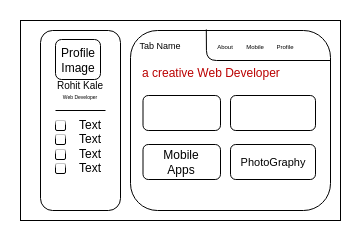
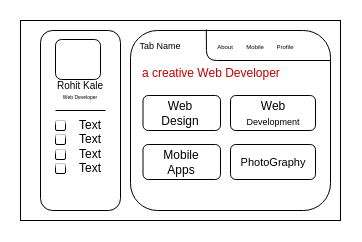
  <mxCell id="0" />
  <mxCell id="1" parent="0" />
  <mxCell id="2" value="" style="rounded=0;whiteSpace=wrap;html=1;" vertex="1" parent="1"><mxGeometry x="20" y="20" width="320" height="200" as="geometry" /></mxCell>
  <mxCell id="3" value="" style="rounded=1;whiteSpace=wrap;html=1;" vertex="1" parent="1"><mxGeometry x="40" y="30" width="80" height="180" as="geometry" /></mxCell>
  <mxCell id="4" value="" style="rounded=1;whiteSpace=wrap;html=1;" vertex="1" parent="1"><mxGeometry x="130" y="30" width="200" height="180" as="geometry" /></mxCell>
  <mxCell id="5" value="" style="rounded=1;whiteSpace=wrap;html=1;" vertex="1" parent="1"><mxGeometry x="55" y="39" width="45" height="40" as="geometry" /></mxCell>
- <mxCell id="6" value="Profile&lt;br&gt;Image" style="text;html=1;align=center;verticalAlign=middle;whiteSpace=wrap;rounded=0;" vertex="1" parent="1"><mxGeometry x="57.5" y="50" width="40" height="20" as="geometry" /></mxCell>
  <mxCell id="7" value="&lt;font style=&quot;font-size: 10px;&quot;&gt;Rohit Kale&lt;/font&gt;" style="text;html=1;align=center;verticalAlign=middle;whiteSpace=wrap;rounded=0;" vertex="1" parent="1"><mxGeometry x="50" y="80" width="60" height="10" as="geometry" /></mxCell>
  <mxCell id="8" value="&lt;font style=&quot;font-size: 5px;&quot;&gt;Web Developer&lt;/font&gt;" style="text;html=1;align=center;verticalAlign=middle;whiteSpace=wrap;rounded=0;" vertex="1" parent="1"><mxGeometry x="55" y="90" width="50" height="10" as="geometry" /></mxCell>
  <mxCell id="9" value="" style="endArrow=none;html=1;" edge="1" parent="1"><mxGeometry width="50" height="50" relative="1" as="geometry"><mxPoint x="55" y="110" as="sourcePoint" /><mxPoint x="105" y="110" as="targetPoint" /></mxGeometry></mxCell>
  <mxCell id="10" value="" style="whiteSpace=wrap;html=1;aspect=fixed;glass=1;rounded=1;" vertex="1" parent="1"><mxGeometry x="55" y="120" width="10" height="10" as="geometry" /></mxCell>
  <mxCell id="11" value="Text" style="text;html=1;align=center;verticalAlign=middle;whiteSpace=wrap;rounded=0;" vertex="1" parent="1"><mxGeometry x="70" y="120" width="40" height="10" as="geometry" /></mxCell>
  <mxCell id="12" value="" style="whiteSpace=wrap;html=1;aspect=fixed;rounded=1;glass=1;" vertex="1" parent="1"><mxGeometry x="55" y="134" width="10" height="10" as="geometry" /></mxCell>
  <mxCell id="13" value="Text" style="text;html=1;align=center;verticalAlign=middle;whiteSpace=wrap;rounded=0;" vertex="1" parent="1"><mxGeometry x="70" y="134" width="40" height="10" as="geometry" /></mxCell>
  <mxCell id="14" value="" style="whiteSpace=wrap;html=1;aspect=fixed;rounded=1;glass=1;" vertex="1" parent="1"><mxGeometry x="55" y="149" width="10" height="10" as="geometry" /></mxCell>
  <mxCell id="15" value="Text" style="text;html=1;align=center;verticalAlign=middle;whiteSpace=wrap;rounded=0;" vertex="1" parent="1"><mxGeometry x="70" y="149" width="40" height="10" as="geometry" /></mxCell>
  <mxCell id="16" value="" style="whiteSpace=wrap;html=1;aspect=fixed;rounded=1;glass=1;" vertex="1" parent="1"><mxGeometry x="55" y="163" width="10" height="10" as="geometry" /></mxCell>
  <mxCell id="17" value="Text" style="text;html=1;align=center;verticalAlign=middle;whiteSpace=wrap;rounded=0;" vertex="1" parent="1"><mxGeometry x="70" y="163" width="40" height="10" as="geometry" /></mxCell>
  <mxCell id="18" value="&lt;font style=&quot;font-size: 9px;&quot;&gt;Tab Name&lt;/font&gt;" style="text;html=1;align=center;verticalAlign=middle;whiteSpace=wrap;rounded=0;" vertex="1" parent="1"><mxGeometry x="130" y="30" width="60" height="30" as="geometry" /></mxCell>
  <mxCell id="19" value="" style="endArrow=none;html=1;exitX=0.379;exitY=-0.006;exitDx=0;exitDy=0;exitPerimeter=0;" edge="1" parent="1" source="4"><mxGeometry width="50" height="50" relative="1" as="geometry"><mxPoint x="206" y="33" as="sourcePoint" /><mxPoint x="330" y="60" as="targetPoint" /><Array as="points"><mxPoint x="206" y="60" /></Array></mxGeometry></mxCell>
  <mxCell id="20" value="&lt;font style=&quot;font-size: 6px;&quot;&gt;About&lt;/font&gt;" style="text;html=1;align=center;verticalAlign=middle;whiteSpace=wrap;rounded=0;" vertex="1" parent="1"><mxGeometry x="210" y="40" width="30" height="10" as="geometry" /></mxCell>
  <mxCell id="21" value="&lt;font style=&quot;font-size: 6px;&quot;&gt;Mobile&lt;/font&gt;" style="text;html=1;align=center;verticalAlign=middle;whiteSpace=wrap;rounded=0;" vertex="1" parent="1"><mxGeometry x="240" y="40" width="30" height="10" as="geometry" /></mxCell>
  <mxCell id="22" value="&lt;font style=&quot;font-size: 6px;&quot;&gt;Profile&lt;/font&gt;" style="text;html=1;align=center;verticalAlign=middle;whiteSpace=wrap;rounded=0;" vertex="1" parent="1"><mxGeometry x="270" y="40" width="30" height="10" as="geometry" /></mxCell>
  <mxCell id="23" value="&lt;p style=&quot;margin: 0px 0px 15px; padding: 0px; box-sizing: border-box; font-family: Poppins, sans-serif; color: rgb(214, 214, 214);&quot;&gt;&lt;font color=&quot;rgba(0, 0, 0, 0)&quot;&gt;a creative Web Developer&lt;/font&gt;&lt;/p&gt;" style="text;html=1;align=left;verticalAlign=middle;whiteSpace=wrap;rounded=0;" vertex="1" parent="1"><mxGeometry x="140" y="70" width="185" height="20" as="geometry" /></mxCell>
  <mxCell id="24" value="" style="rounded=1;whiteSpace=wrap;html=1;" vertex="1" parent="1"><mxGeometry x="142.5" y="95" width="77.5" height="35" as="geometry" /></mxCell>
  <mxCell id="25" value="" style="rounded=1;whiteSpace=wrap;html=1;" vertex="1" parent="1"><mxGeometry x="230" y="95" width="85" height="35" as="geometry" /></mxCell>
  <mxCell id="26" value="" style="rounded=1;whiteSpace=wrap;html=1;" vertex="1" parent="1"><mxGeometry x="142.5" y="144" width="77.5" height="35" as="geometry" /></mxCell>
  <mxCell id="27" value="" style="rounded=1;whiteSpace=wrap;html=1;" vertex="1" parent="1"><mxGeometry x="230" y="144" width="85" height="35" as="geometry" /></mxCell>
+ <mxCell id="28" value="Web Design" style="text;html=1;align=center;verticalAlign=middle;whiteSpace=wrap;rounded=0;" vertex="1" parent="1"><mxGeometry x="150" y="97.5" width="60" height="30" as="geometry" /></mxCell>
+ <mxCell id="29" value="Web &lt;font style=&quot;font-size: 9px;&quot;&gt;Development&lt;/font&gt;" style="text;html=1;align=center;verticalAlign=middle;whiteSpace=wrap;rounded=0;" vertex="1" parent="1"><mxGeometry x="242.5" y="97.5" width="60" height="30" as="geometry" /></mxCell>
  <mxCell id="30" value="Mobile Apps" style="text;html=1;align=center;verticalAlign=middle;whiteSpace=wrap;rounded=0;" vertex="1" parent="1"><mxGeometry x="151.25" y="146.5" width="60" height="30" as="geometry" /></mxCell>
  <mxCell id="31" value="&lt;font style=&quot;font-size: 11px;&quot;&gt;PhotoGraphy&lt;/font&gt;" style="text;html=1;align=center;verticalAlign=middle;whiteSpace=wrap;rounded=0;" vertex="1" parent="1"><mxGeometry x="237.5" y="146.5" width="70" height="30" as="geometry" /></mxCell>
